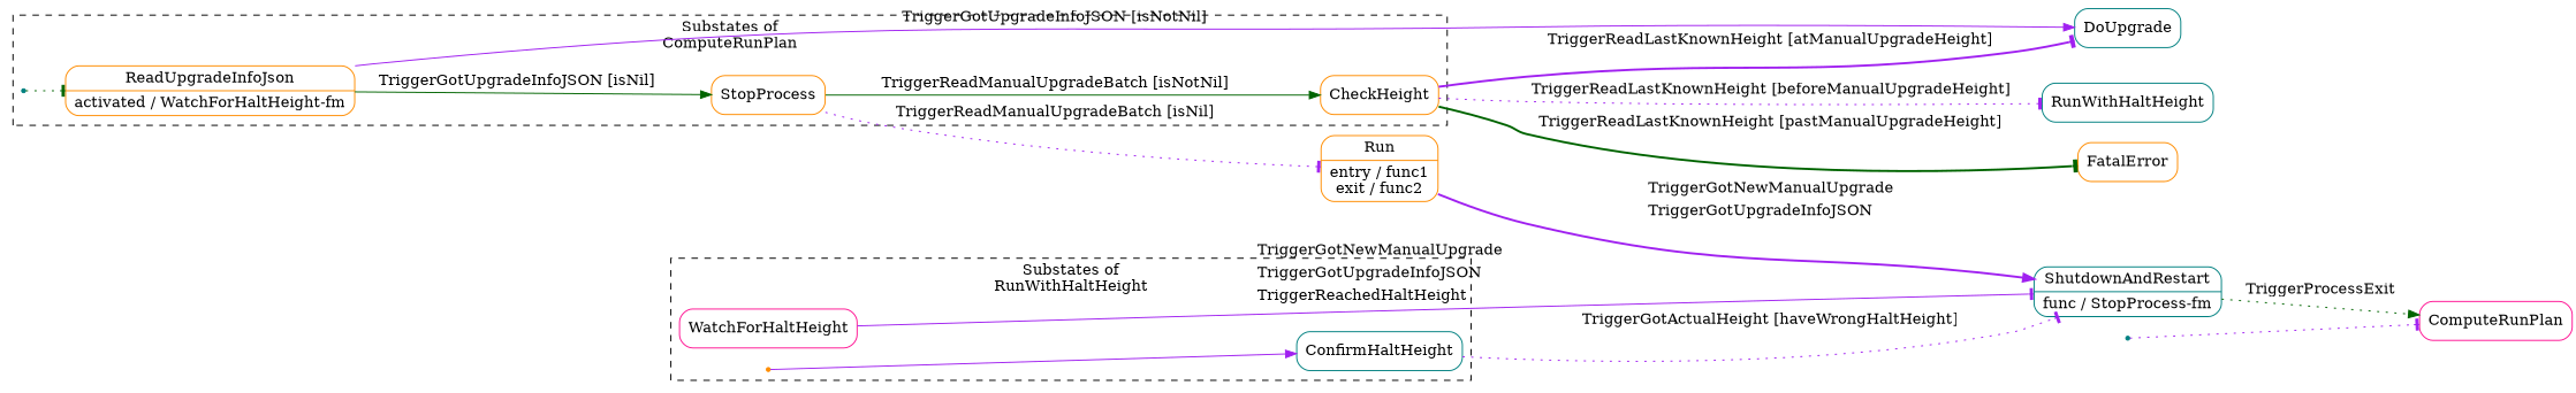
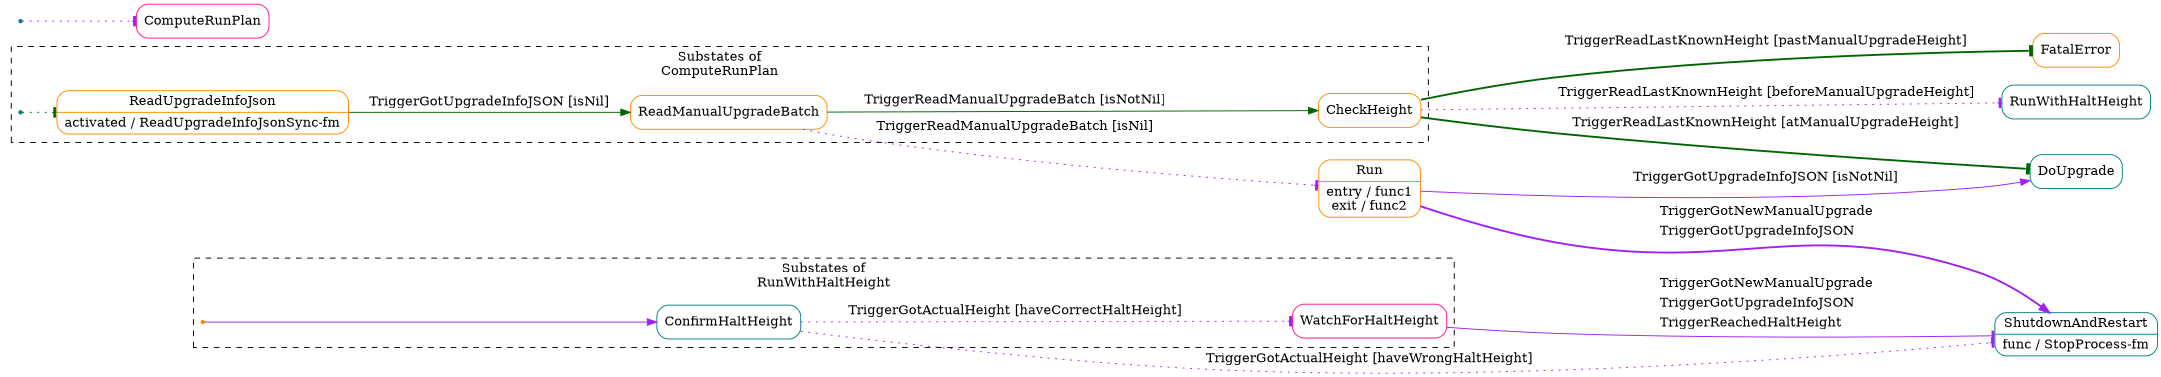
  digraph {
    compound=true
    rankdir=LR
    node [color=teal shape=Mrecord]
    edge [arrowhead=tee color=purple style=dotted]
    "cluster_ComputeRunPlan-init" [shape=point]
-   n2 [color=darkorange label="ReadUpgradeInfoJson|activated / WatchForHaltHeight-fm"]
-   n3 [color=darkorange label=StopProcess]
+   n2 [color=darkorange label="ReadUpgradeInfoJson|activated / ReadUpgradeInfoJsonSync-fm"]
+   n3 [color=darkorange label=ReadManualUpgradeBatch]
    n4 [color=darkorange label=CheckHeight]
    "cluster_RunWithHaltHeight-init" [color=darkorange shape=point]
    n6 [label=ConfirmHaltHeight]
    n7 [color=deeppink label=WatchForHaltHeight]
    n8 [label=DoUpgrade]
    n9 [color=darkorange label="Run|entry / func1\nexit / func2"]
    n10 [label=RunWithHaltHeight]
    FatalError [color=darkorange]
    n12 [label="ShutdownAndRestart|func / StopProcess-fm"]
    n13 [color=deeppink label=ComputeRunPlan]
    init [shape=point]
    subgraph cluster_1 {
      label="Substates of\nComputeRunPlan"
      style=dashed
      "cluster_ComputeRunPlan-init"
      n2
      n3
      n4
    }
    subgraph cluster_2 {
      label="Substates of\nRunWithHaltHeight"
      style=dashed
      "cluster_RunWithHaltHeight-init"
      n6
      n7
    }
    "cluster_ComputeRunPlan-init" -> n2 [color=darkgreen]
    n2 -> n3 [arrowhead=normal color=darkgreen label=<<TABLE BORDER="0"><TR><TD ALIGN="LEFT">TriggerGotUpgradeInfoJSON [isNil]</TD></TR></TABLE>> style=solid]
-   n2 -> n8 [arrowhead=normal label=<<TABLE BORDER="0"><TR><TD ALIGN="LEFT">TriggerGotUpgradeInfoJSON [isNotNil]</TD></TR></TABLE>> style=solid]
+   n9 -> n8 [arrowhead=normal label=<<TABLE BORDER="0"><TR><TD ALIGN="LEFT">TriggerGotUpgradeInfoJSON [isNotNil]</TD></TR></TABLE>> style=solid]
    n3 -> n4 [arrowhead=normal color=darkgreen label=<<TABLE BORDER="0"><TR><TD ALIGN="LEFT">TriggerReadManualUpgradeBatch [isNotNil]</TD></TR></TABLE>> style=solid]
    n3 -> n9 [label=<<TABLE BORDER="0"><TR><TD ALIGN="LEFT">TriggerReadManualUpgradeBatch [isNil]</TD></TR></TABLE>>]
-   n4 -> n8 [label=<<TABLE BORDER="0"><TR><TD ALIGN="LEFT">TriggerReadLastKnownHeight [atManualUpgradeHeight]</TD></TR></TABLE>> style=bold]
+   n4 -> n8 [color=darkgreen label=<<TABLE BORDER="0"><TR><TD ALIGN="LEFT">TriggerReadLastKnownHeight [atManualUpgradeHeight]</TD></TR></TABLE>> style=bold]
    n4 -> n10 [label=<<TABLE BORDER="0"><TR><TD ALIGN="LEFT">TriggerReadLastKnownHeight [beforeManualUpgradeHeight]</TD></TR></TABLE>>]
    n4 -> FatalError [color=darkgreen label=<<TABLE BORDER="0"><TR><TD ALIGN="LEFT">TriggerReadLastKnownHeight [pastManualUpgradeHeight]</TD></TR></TABLE>> style=bold]
    "cluster_RunWithHaltHeight-init" -> n6 [arrowhead=normal style=solid]
+   n6 -> n7 [label=<<TABLE BORDER="0"><TR><TD ALIGN="LEFT">TriggerGotActualHeight [haveCorrectHaltHeight]</TD></TR></TABLE>>]
    n6 -> n12 [label=<<TABLE BORDER="0"><TR><TD ALIGN="LEFT">TriggerGotActualHeight [haveWrongHaltHeight]</TD></TR></TABLE>>]
    n7 -> n12 [label=<<TABLE BORDER="0"><TR><TD ALIGN="LEFT">TriggerGotNewManualUpgrade</TD></TR><TR><TD ALIGN="LEFT">TriggerGotUpgradeInfoJSON</TD></TR><TR><TD ALIGN="LEFT">TriggerReachedHaltHeight</TD></TR></TABLE>> style=solid]
    n9 -> n12 [arrowhead=normal label=<<TABLE BORDER="0"><TR><TD ALIGN="LEFT">TriggerGotNewManualUpgrade</TD></TR><TR><TD ALIGN="LEFT">TriggerGotUpgradeInfoJSON</TD></TR></TABLE>> style=bold]
-   n12 -> n13 [arrowhead=normal color=darkgreen label=<<TABLE BORDER="0"><TR><TD ALIGN="LEFT">TriggerProcessExit</TD></TR></TABLE>>]
    init -> n13
  }
